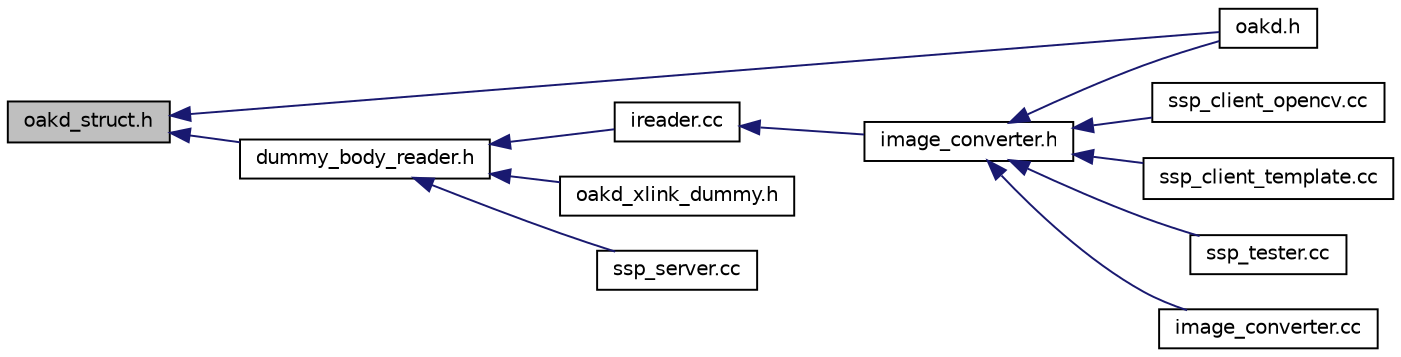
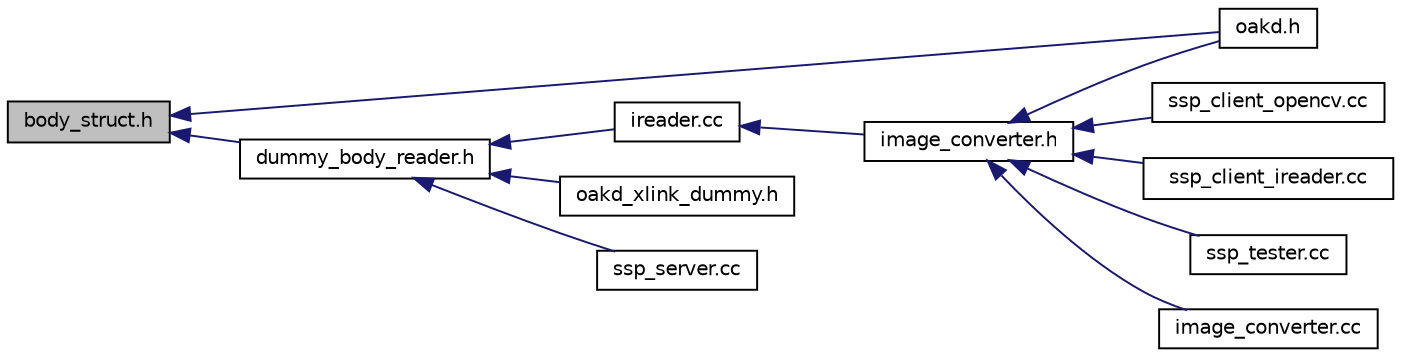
  digraph {
    rankdir=LR
    node [color=black fillcolor=white fontname=Helvetica fontsize=10 shape=record style=filled]
    edge [color=midnightblue dir=back fontname=Helvetica fontsize=10 labelfontname=Helvetica labelfontsize=10 style=solid]
-   n1 [fillcolor=grey75 fontcolor=black height=0.2 label="oakd_struct.h" width=0.4]
+   n1 [fillcolor=grey75 fontcolor=black height=0.2 label="body_struct.h" width=0.4]
    n2 [height=0.2 label="oakd.h" width=0.4]
    n3 [height=0.2 label="dummy_body_reader.h" width=0.4]
    n4 [height=0.2 label="image_converter.h" width=0.4]
    n5 [height=0.2 label="ssp_client_opencv.cc" width=0.4]
-   n6 [height=0.2 label="ssp_client_template.cc" width=0.4]
+   n6 [height=0.2 label="ssp_client_ireader.cc" width=0.4]
    n7 [height=0.2 label="ssp_tester.cc" width=0.4]
    n8 [height=0.2 label="image_converter.cc" width=0.4]
    n9 [height=0.2 label="ireader.cc" width=0.4]
    n10 [height=0.2 label="oakd_xlink_dummy.h" width=0.4]
    n11 [height=0.2 label="ssp_server.cc" width=0.4]
    n1 -> n2
    n1 -> n3
    n3 -> n9
    n3 -> n10
    n3 -> n11
    n4 -> n2
    n4 -> n5
    n4 -> n6
    n4 -> n7
    n4 -> n8
    n9 -> n4
  }
